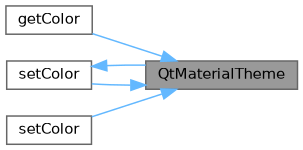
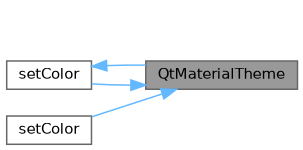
  digraph {
    rankdir=RL
    node [color=grey40 fillcolor=white fontname=Helvetica fontsize=10 shape=box style=filled]
    edge [color=steelblue1 dir=back fontname=Helvetica fontsize=10 labelfontname=Helvetica labelfontsize=10 style=solid]
    n1 [color=gray40 fillcolor=grey60 fontcolor=black height=0.2 label=QtMaterialTheme width=0.4]
-   n2 [height=0.2 label=getColor width=0.4]
    n3 [height=0.2 label=setColor width=0.4]
    n4 [height=0.2 label=setColor width=0.4]
-   n1 -> n2
    n1 -> n3
    n1 -> n4
    n3 -> n1
  }
